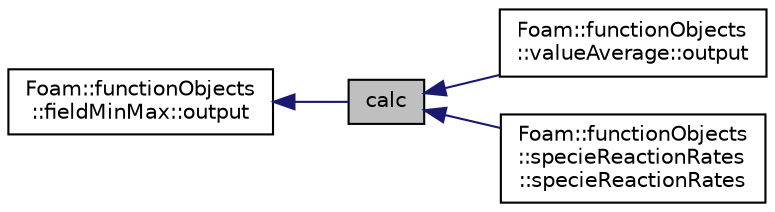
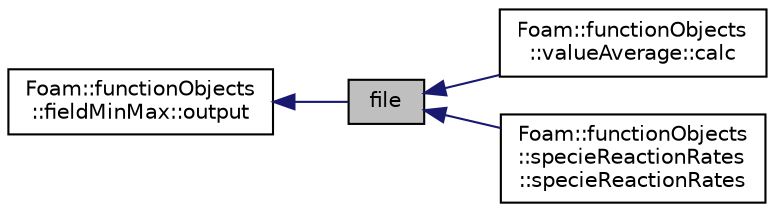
  digraph {
    rankdir=LR
    node [color=black fontname=Helvetica fontsize=10 shape=record]
    edge [color=midnightblue dir=back fontname=Helvetica fontsize=10 labelfontname=Helvetica labelfontsize=10 style=solid]
-   n1 [fillcolor=grey75 fontcolor=black height=0.2 label=calc style=filled width=0.4]
-   n2 [height=0.2 label="Foam::functionObjects\l::valueAverage::output" width=0.4]
+   n1 [fillcolor=grey75 fontcolor=black height=0.2 label=file style=filled width=0.4]
+   n2 [height=0.2 label="Foam::functionObjects\l::valueAverage::calc" width=0.4]
    n3 [height=0.2 label="Foam::functionObjects\l::specieReactionRates\l::specieReactionRates" width=0.4]
    n4 [height=0.2 label="Foam::functionObjects\l::fieldMinMax::output" width=0.4]
    n1 -> n2
    n1 -> n3
    n4 -> n1
  }
